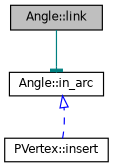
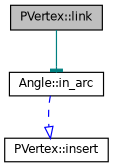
  digraph {
    rankdir=TB
    node [color=black fillcolor=white fontname=Helvetica fontsize=10 shape=record style=filled]
    edge [fontname=Helvetica fontsize=10 labelfontname=Helvetica labelfontsize=10]
-   n1 [fillcolor=grey75 fontcolor=black height=0.2 label="Angle::link" width=0.4]
+   n1 [fillcolor=grey75 fontcolor=black height=0.2 label="PVertex::link" width=0.4]
    n2 [height=0.2 label="Angle::in_arc" width=0.4]
    n3 [height=0.2 label="PVertex::insert" width=0.4]
    n1 -> n2 [arrowhead=tee color=teal style=solid]
-   n3 -> n2 [arrowhead=onormal color=blue style=dashed]
+   n2 -> n3 [arrowhead=onormal color=blue style=dashed]
  }
